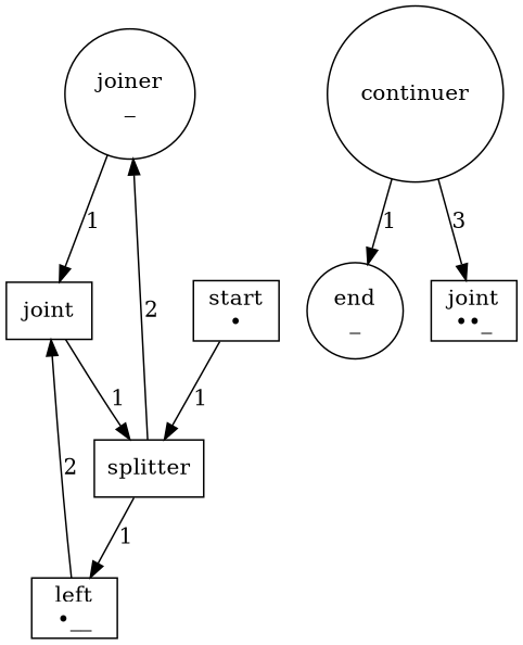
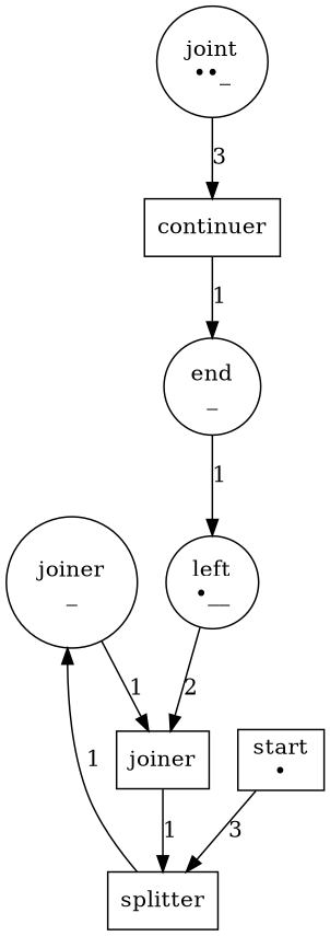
  digraph {
    node [shape=circle]
    n1 [label="joiner\n_\n"]
-   n2 [label=joint shape=box]
+   n2 [label=joiner shape=box]
    n3 [label=splitter shape=box]
-   n4 [label="left\n•__\n" shape=box]
+   n4 [label="left\n•__\n"]
    n5 [label="end\n_\n"]
-   n6 [label=continuer]
-   n7 [label="joint\n••_\n" shape=box]
+   n6 [label=continuer shape=box]
+   n7 [label="joint\n••_\n"]
    n8 [label="start\n•\n" shape=box]
    n1 -> n2 [label=1]
    n2 -> n3 [label=1]
-   n3 -> n1 [label=2]
-   n3 -> n4 [label=1]
+   n3 -> n1 [label=1]
+   n5 -> n4 [label=1]
    n4 -> n2 [label=2]
    n6 -> n5 [label=1]
-   n6 -> n7 [label=3]
-   n8 -> n3 [label=1]
+   n7 -> n6 [label=3]
+   n8 -> n3 [label=3]
  }
